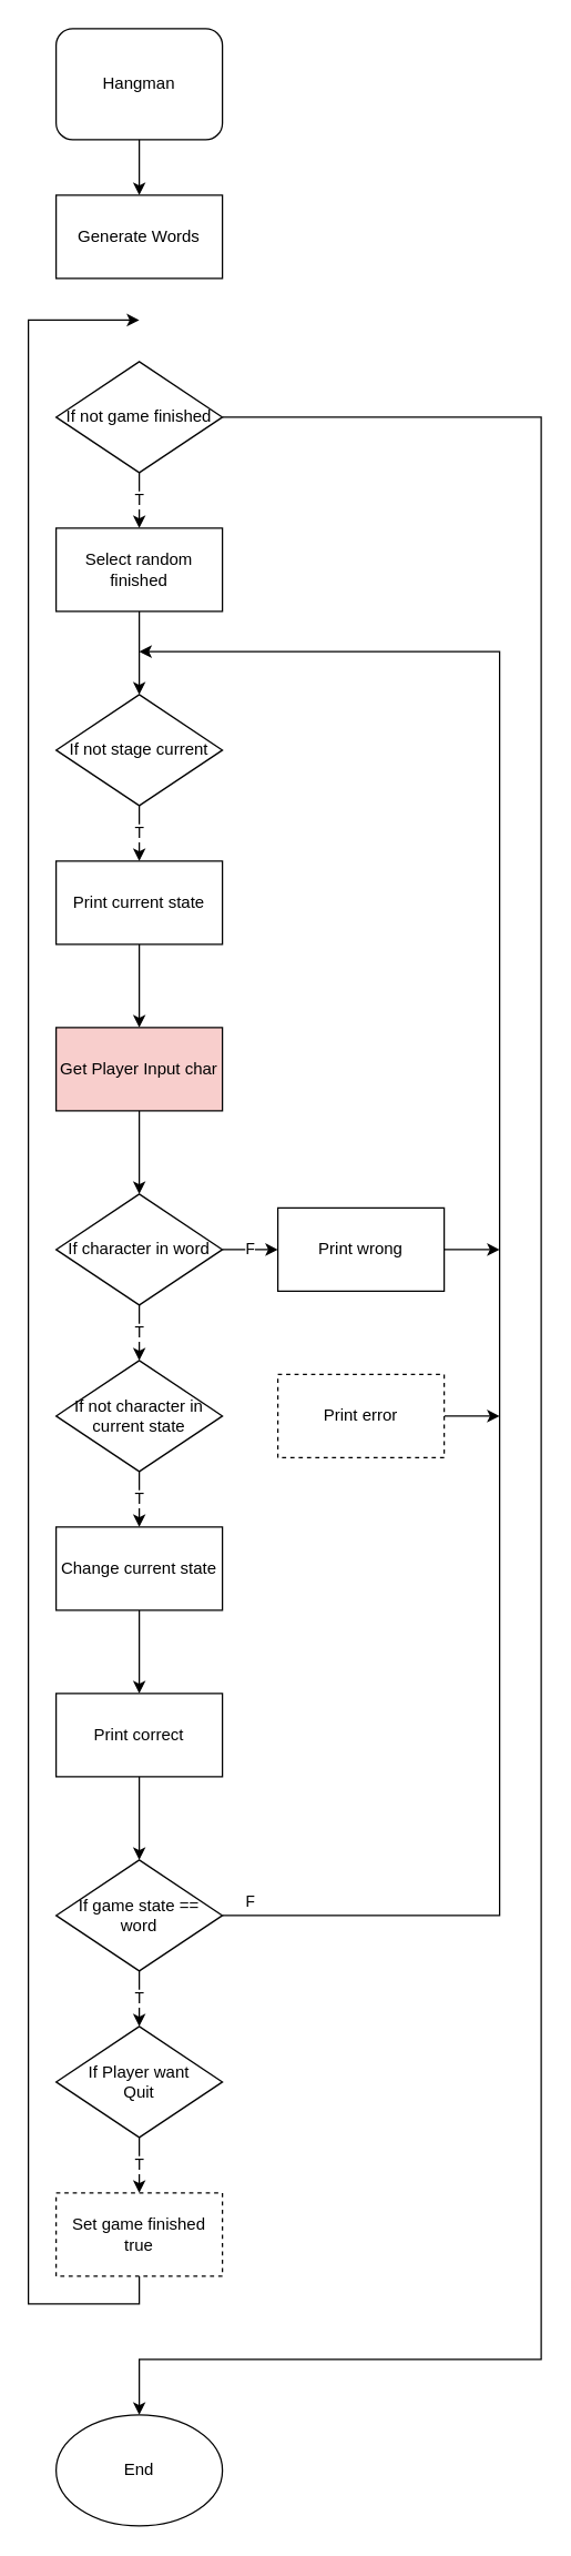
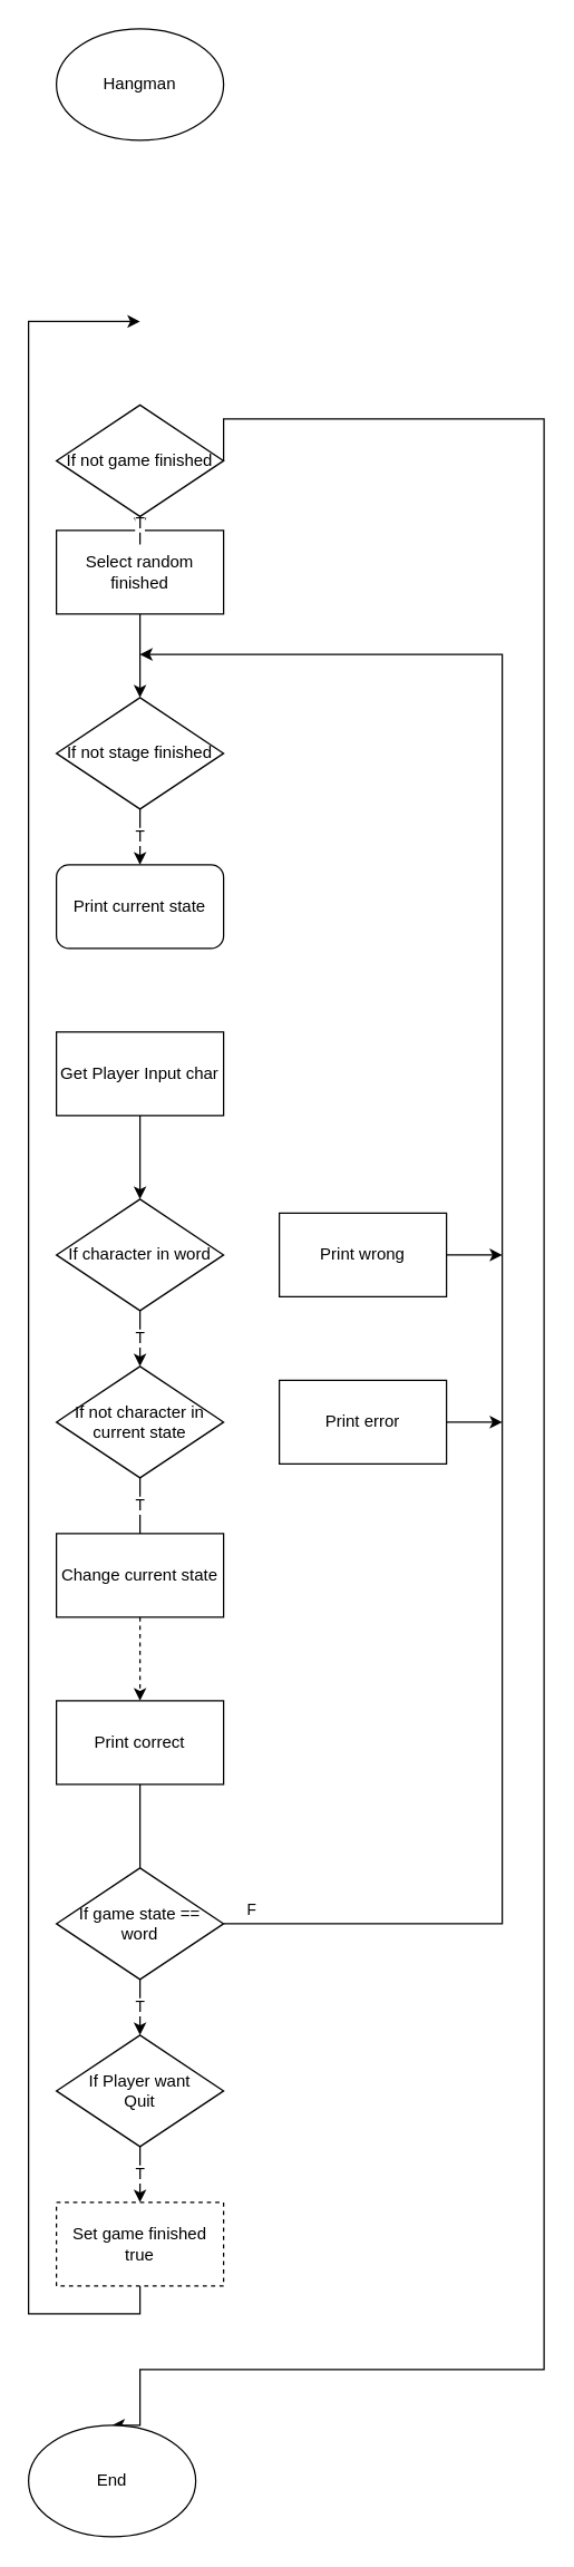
  <mxCell id="0" />
  <mxCell id="1" parent="0" />
- <mxCell id="2" value="" style="edgeStyle=orthogonalEdgeStyle;rounded=0;orthogonalLoop=1;jettySize=auto;html=1;" edge="1" parent="1" source="3" target="4"><mxGeometry relative="1" as="geometry" /></mxCell>
- <mxCell id="3" value="Hangman" style="whiteSpace=wrap;html=1;rounded=1;" vertex="1" parent="1"><mxGeometry x="40" y="20" width="120" height="80" as="geometry" /></mxCell>
- <mxCell id="4" value="Generate Words" style="rounded=0;whiteSpace=wrap;html=1;" vertex="1" parent="1"><mxGeometry x="40" y="140" width="120" height="60" as="geometry" /></mxCell>
+ <mxCell id="3" value="Hangman" style="ellipse;whiteSpace=wrap;html=1;" vertex="1" parent="1"><mxGeometry x="40" y="20" width="120" height="80" as="geometry" /></mxCell>
  <mxCell id="5" value="" style="edgeStyle=orthogonalEdgeStyle;rounded=0;orthogonalLoop=1;jettySize=auto;html=1;" edge="1" parent="1" source="6" target="13"><mxGeometry relative="1" as="geometry" /></mxCell>
  <mxCell id="6" value="Select random finished" style="rounded=0;whiteSpace=wrap;html=1;" vertex="1" parent="1"><mxGeometry x="40" y="380" width="120" height="60" as="geometry" /></mxCell>
  <mxCell id="7" value="T" style="edgeStyle=orthogonalEdgeStyle;rounded=0;orthogonalLoop=1;jettySize=auto;html=1;" edge="1" parent="1" source="9" target="6"><mxGeometry relative="1" as="geometry" /></mxCell>
  <mxCell id="8" style="edgeStyle=orthogonalEdgeStyle;rounded=0;orthogonalLoop=1;jettySize=auto;html=1;exitX=1;exitY=0.5;exitDx=0;exitDy=0;entryX=0.5;entryY=0;entryDx=0;entryDy=0;" edge="1" parent="1" source="9" target="36"><mxGeometry relative="1" as="geometry"><mxPoint x="100" y="1700" as="targetPoint" /><Array as="points"><mxPoint x="390" y="300" /><mxPoint x="390" y="1700" /><mxPoint x="100" y="1700" /></Array></mxGeometry></mxCell>
- <mxCell id="9" value="If not game finished" style="rhombus;whiteSpace=wrap;html=1;" vertex="1" parent="1"><mxGeometry x="40" y="260" width="120" height="80" as="geometry" /></mxCell>
- <mxCell id="10" style="edgeStyle=orthogonalEdgeStyle;rounded=0;orthogonalLoop=1;jettySize=auto;html=1;" edge="1" parent="1" source="11" target="15"><mxGeometry relative="1" as="geometry" /></mxCell>
- <mxCell id="11" value="Print current state" style="rounded=0;whiteSpace=wrap;html=1;" vertex="1" parent="1"><mxGeometry x="40" y="620" width="120" height="60" as="geometry" /></mxCell>
+ <mxCell id="9" value="If not game finished" style="rhombus;whiteSpace=wrap;html=1;" vertex="1" parent="1"><mxGeometry x="40" y="290" width="120" height="80" as="geometry" /></mxCell>
+ <mxCell id="11" value="Print current state" style="whiteSpace=wrap;html=1;rounded=1;" vertex="1" parent="1"><mxGeometry x="40" y="620" width="120" height="60" as="geometry" /></mxCell>
  <mxCell id="12" value="T" style="edgeStyle=orthogonalEdgeStyle;rounded=0;orthogonalLoop=1;jettySize=auto;html=1;" edge="1" parent="1" source="13" target="11"><mxGeometry relative="1" as="geometry" /></mxCell>
- <mxCell id="13" value="If not stage current" style="rhombus;whiteSpace=wrap;html=1;" vertex="1" parent="1"><mxGeometry x="40" y="500" width="120" height="80" as="geometry" /></mxCell>
+ <mxCell id="13" value="If not stage finished" style="rhombus;whiteSpace=wrap;html=1;" vertex="1" parent="1"><mxGeometry x="40" y="500" width="120" height="80" as="geometry" /></mxCell>
  <mxCell id="14" value="" style="edgeStyle=orthogonalEdgeStyle;rounded=0;orthogonalLoop=1;jettySize=auto;html=1;" edge="1" parent="1" source="15" target="18"><mxGeometry relative="1" as="geometry" /></mxCell>
- <mxCell id="15" value="Get Player Input char" style="rounded=0;whiteSpace=wrap;html=1;fillColor=#f8cecc;" vertex="1" parent="1"><mxGeometry x="40" y="740" width="120" height="60" as="geometry" /></mxCell>
+ <mxCell id="15" value="Get Player Input char" style="rounded=0;whiteSpace=wrap;html=1;" vertex="1" parent="1"><mxGeometry x="40" y="740" width="120" height="60" as="geometry" /></mxCell>
  <mxCell id="16" value="T" style="edgeStyle=orthogonalEdgeStyle;rounded=0;orthogonalLoop=1;jettySize=auto;html=1;" edge="1" parent="1" source="18"><mxGeometry relative="1" as="geometry"><mxPoint x="100" y="980" as="targetPoint" /></mxGeometry></mxCell>
- <mxCell id="17" value="F" style="edgeStyle=orthogonalEdgeStyle;rounded=0;orthogonalLoop=1;jettySize=auto;html=1;" edge="1" parent="1" source="18" target="26"><mxGeometry relative="1" as="geometry" /></mxCell>
  <mxCell id="18" value="If character in word" style="rhombus;whiteSpace=wrap;html=1;" vertex="1" parent="1"><mxGeometry x="40" y="860" width="120" height="80" as="geometry" /></mxCell>
  <mxCell id="19" style="edgeStyle=orthogonalEdgeStyle;rounded=0;orthogonalLoop=1;jettySize=auto;html=1;" edge="1" parent="1" source="20"><mxGeometry relative="1" as="geometry"><mxPoint x="360" y="1020" as="targetPoint" /></mxGeometry></mxCell>
- <mxCell id="20" value="Print error" style="rounded=0;whiteSpace=wrap;html=1;dashed=1;" vertex="1" parent="1"><mxGeometry x="200" y="990" width="120" height="60" as="geometry" /></mxCell>
- <mxCell id="21" value="" style="edgeStyle=orthogonalEdgeStyle;rounded=0;orthogonalLoop=1;jettySize=auto;html=1;" edge="1" parent="1" source="22" target="28"><mxGeometry relative="1" as="geometry" /></mxCell>
+ <mxCell id="20" value="Print error" style="rounded=0;whiteSpace=wrap;html=1;" vertex="1" parent="1"><mxGeometry x="200" y="990" width="120" height="60" as="geometry" /></mxCell>
+ <mxCell id="21" value="" style="edgeStyle=orthogonalEdgeStyle;rounded=0;orthogonalLoop=1;jettySize=auto;html=1;dashed=1;" edge="1" parent="1" source="22" target="28"><mxGeometry relative="1" as="geometry" /></mxCell>
  <mxCell id="22" value="Change current state" style="rounded=0;whiteSpace=wrap;html=1;" vertex="1" parent="1"><mxGeometry x="40" y="1100" width="120" height="60" as="geometry" /></mxCell>
- <mxCell id="23" value="T" style="edgeStyle=orthogonalEdgeStyle;rounded=0;orthogonalLoop=1;jettySize=auto;html=1;" edge="1" parent="1" source="24" target="22"><mxGeometry relative="1" as="geometry" /></mxCell>
+ <mxCell id="23" value="T" style="edgeStyle=orthogonalEdgeStyle;rounded=0;orthogonalLoop=1;jettySize=auto;html=1;endArrow=none;" edge="1" parent="1" source="24" target="22"><mxGeometry relative="1" as="geometry" /></mxCell>
  <mxCell id="24" value="If not character in&lt;br&gt;current state" style="rhombus;whiteSpace=wrap;html=1;" vertex="1" parent="1"><mxGeometry x="40" y="980" width="120" height="80" as="geometry" /></mxCell>
  <mxCell id="25" style="edgeStyle=orthogonalEdgeStyle;rounded=0;orthogonalLoop=1;jettySize=auto;html=1;" edge="1" parent="1" source="26"><mxGeometry relative="1" as="geometry"><mxPoint x="360" y="900" as="targetPoint" /></mxGeometry></mxCell>
  <mxCell id="26" value="Print wrong" style="rounded=0;whiteSpace=wrap;html=1;" vertex="1" parent="1"><mxGeometry x="200" y="870" width="120" height="60" as="geometry" /></mxCell>
- <mxCell id="27" style="edgeStyle=orthogonalEdgeStyle;rounded=0;orthogonalLoop=1;jettySize=auto;html=1;entryX=0.5;entryY=0;entryDx=0;entryDy=0;" edge="1" parent="1" source="28" target="31"><mxGeometry relative="1" as="geometry" /></mxCell>
+ <mxCell id="27" style="edgeStyle=orthogonalEdgeStyle;rounded=0;orthogonalLoop=1;jettySize=auto;html=1;entryX=0.5;entryY=0;entryDx=0;entryDy=0;endArrow=none;" edge="1" parent="1" source="28" target="31"><mxGeometry relative="1" as="geometry" /></mxCell>
  <mxCell id="28" value="Print correct" style="rounded=0;whiteSpace=wrap;html=1;" vertex="1" parent="1"><mxGeometry x="40" y="1220" width="120" height="60" as="geometry" /></mxCell>
  <mxCell id="29" value="F" style="edgeStyle=orthogonalEdgeStyle;rounded=0;orthogonalLoop=1;jettySize=auto;html=1;exitX=1;exitY=0.5;exitDx=0;exitDy=0;" edge="1" parent="1" source="31"><mxGeometry x="-0.971" y="10" relative="1" as="geometry"><mxPoint x="100" y="469" as="targetPoint" /><Array as="points"><mxPoint x="360" y="1380" /><mxPoint x="360" y="469" /></Array><mxPoint as="offset" /></mxGeometry></mxCell>
  <mxCell id="30" value="T" style="edgeStyle=orthogonalEdgeStyle;rounded=0;orthogonalLoop=1;jettySize=auto;html=1;" edge="1" parent="1" source="31" target="33"><mxGeometry relative="1" as="geometry" /></mxCell>
  <mxCell id="31" value="If game state ==&lt;br&gt;word" style="rhombus;whiteSpace=wrap;html=1;" vertex="1" parent="1"><mxGeometry x="40" y="1340" width="120" height="80" as="geometry" /></mxCell>
  <mxCell id="32" value="T" style="edgeStyle=orthogonalEdgeStyle;rounded=0;orthogonalLoop=1;jettySize=auto;html=1;entryX=0.5;entryY=0;entryDx=0;entryDy=0;" edge="1" parent="1" source="33" target="35"><mxGeometry relative="1" as="geometry" /></mxCell>
  <mxCell id="33" value="If Player want&lt;br&gt;Quit" style="rhombus;whiteSpace=wrap;html=1;" vertex="1" parent="1"><mxGeometry x="40" y="1460" width="120" height="80" as="geometry" /></mxCell>
  <mxCell id="34" style="edgeStyle=orthogonalEdgeStyle;rounded=0;orthogonalLoop=1;jettySize=auto;html=1;exitX=0.5;exitY=1;exitDx=0;exitDy=0;" edge="1" parent="1" source="35"><mxGeometry relative="1" as="geometry"><mxPoint x="100" y="230" as="targetPoint" /><Array as="points"><mxPoint x="100" y="1660" /><mxPoint x="20" y="1660" /><mxPoint x="20" y="230" /></Array></mxGeometry></mxCell>
  <mxCell id="35" value="Set game finished true" style="rounded=0;whiteSpace=wrap;html=1;dashed=1;" vertex="1" parent="1"><mxGeometry x="40" y="1580" width="120" height="60" as="geometry" /></mxCell>
- <mxCell id="36" value="End" style="ellipse;whiteSpace=wrap;html=1;" vertex="1" parent="1"><mxGeometry x="40" y="1740" width="120" height="80" as="geometry" /></mxCell>
+ <mxCell id="36" value="End" style="ellipse;whiteSpace=wrap;html=1;" vertex="1" parent="1"><mxGeometry x="20" y="1740" width="120" height="80" as="geometry" /></mxCell>
